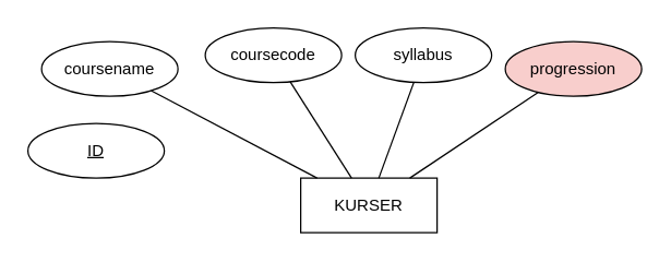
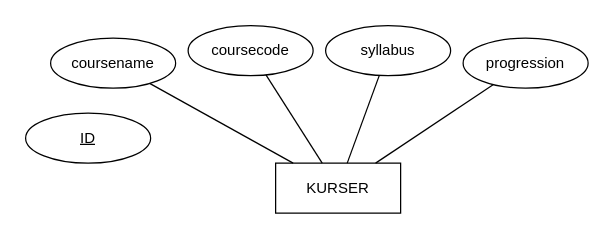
  <mxCell id="0" />
  <mxCell id="1" parent="0" />
  <mxCell id="2" value="KURSER" style="whiteSpace=wrap;html=1;align=center;" vertex="1" parent="1"><mxGeometry x="220" y="130" width="100" height="40" as="geometry" /></mxCell>
  <mxCell id="3" style="edgeStyle=none;html=1;endArrow=none;endFill=0;" edge="1" parent="1" source="4" target="2"><mxGeometry relative="1" as="geometry" /></mxCell>
- <mxCell id="4" value="coursename" style="ellipse;whiteSpace=wrap;html=1;align=center;" vertex="1" parent="1"><mxGeometry x="30" y="30" width="100" height="40" as="geometry" /></mxCell>
+ <mxCell id="4" value="coursename" style="ellipse;whiteSpace=wrap;html=1;align=center;" vertex="1" parent="1"><mxGeometry x="40" y="30" width="100" height="40" as="geometry" /></mxCell>
  <mxCell id="5" style="edgeStyle=none;html=1;endArrow=none;endFill=0;" edge="1" parent="1" source="6" target="2"><mxGeometry relative="1" as="geometry" /></mxCell>
  <mxCell id="6" value="coursecode" style="ellipse;whiteSpace=wrap;html=1;align=center;" vertex="1" parent="1"><mxGeometry x="150" y="20" width="100" height="40" as="geometry" /></mxCell>
  <mxCell id="7" style="edgeStyle=none;html=1;endArrow=none;endFill=0;" edge="1" parent="1" source="8" target="2"><mxGeometry relative="1" as="geometry" /></mxCell>
  <mxCell id="8" value="syllabus" style="ellipse;whiteSpace=wrap;html=1;align=center;" vertex="1" parent="1"><mxGeometry x="260" y="20" width="100" height="40" as="geometry" /></mxCell>
  <mxCell id="9" style="edgeStyle=none;html=1;endArrow=none;endFill=0;" edge="1" parent="1" source="10" target="2"><mxGeometry relative="1" as="geometry" /></mxCell>
- <mxCell id="10" value="progression" style="ellipse;whiteSpace=wrap;html=1;align=center;fillColor=#f8cecc;" vertex="1" parent="1"><mxGeometry x="370" y="30" width="100" height="40" as="geometry" /></mxCell>
+ <mxCell id="10" value="progression" style="ellipse;whiteSpace=wrap;html=1;align=center;" vertex="1" parent="1"><mxGeometry x="370" y="30" width="100" height="40" as="geometry" /></mxCell>
  <mxCell id="11" value="&lt;u&gt;ID&lt;/u&gt;" style="ellipse;whiteSpace=wrap;html=1;align=center;" vertex="1" parent="1"><mxGeometry x="20" y="90" width="100" height="40" as="geometry" /></mxCell>
